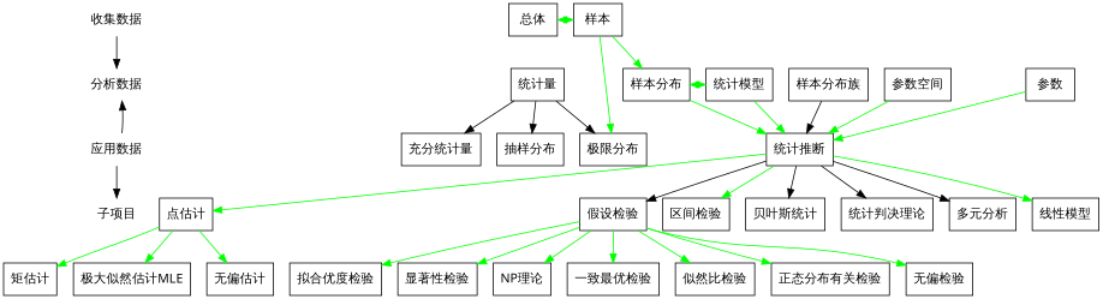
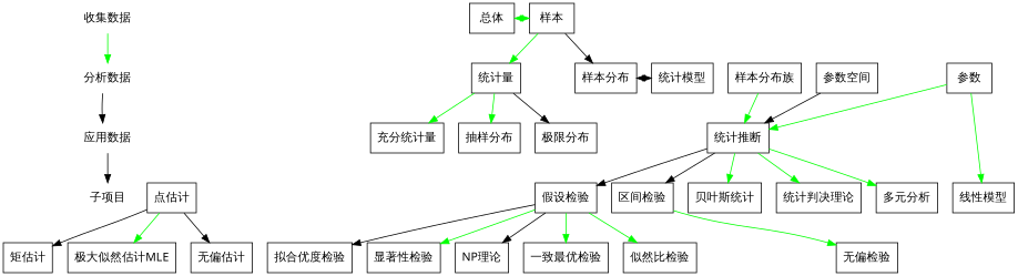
  digraph {
    fontname="Noto Sans"
    node [fontname="Noto Sans" shape=rect]
    edge [fontname="Noto Sans" color=green]
    "收集数据" [shape=plaintext]
    "分析数据" [shape=plaintext]
    "应用数据" [shape=plaintext]
    "子项目" [shape=plaintext]
    n5 [label="样本"]
    n6 [label="总体"]
    n7 [label="样本分布"]
    n8 [label="统计模型"]
    n9 [label="统计推断"]
    n10 [label="样本分布族"]
    n11 [label="参数"]
    n12 [label="参数空间"]
    n13 [label="统计量"]
    n14 [label="充分统计量"]
    n15 [label="极限分布"]
    n16 [label="抽样分布"]
    n17 [label="点估计"]
    n18 [label="矩估计"]
    n19 [label="极大似然估计MLE"]
    n20 [label="无偏估计"]
    n21 [label="假设检验"]
    n22 [label="拟合优度检验"]
    n23 [label="显著性检验"]
    n24 [label="NP理论"]
    n25 [label="一致最优检验"]
    n26 [label="无偏检验"]
    n27 [label="似然比检验"]
-   n28 [label="正态分布有关检验"]
    n29 [label="区间检验"]
    n30 [label="贝叶斯统计"]
    n31 [label="统计判决理论"]
    n32 [label="线性模型"]
    n33 [label="多元分析"]
    subgraph sub_1 {
      "收集数据"
      "分析数据"
      "应用数据"
      "子项目"
    }
    subgraph sub_2 {
      n5
      n6
      n7
      n8
      n9
      n10
      n11
      n12
      n13
      n14
      n15
      n16
      n17
      n18
      n19
      n20
      n21
      n22
      n23
      n24
      n25
      n26
      n27
-     n28
      n29
      n30
      n31
      n32
      n33
    }
    subgraph sub_3 {
      rank=same
      "收集数据"
      n5
      n6
    }
    subgraph sub_4 {
      rank=same
      "分析数据"
      n7
      n8
      n10
      n11
      n12
      n13
    }
    subgraph sub_5 {
      rank=same
      "应用数据"
      n9
    }
    subgraph sub_6 {
      rank=same
      "子项目"
      n17
      n21
      n29
      n30
      n31
      n32
      n33
    }
    subgraph sub_7 {
      n5
      n6
      n7
      n8
      n9
      n10
      n11
      n12
      n13
      n14
      n15
      n16
      n17
      n18
      n19
      n20
      n21
      n22
      n23
      n24
      n25
      n26
      n27
-     n28
      n29
      n30
      n31
      n32
      n33
    }
-   "收集数据" -> "分析数据" [color=""]
-   "应用数据" -> "分析数据" [color=""]
+   "收集数据" -> "分析数据"
+   "分析数据" -> "应用数据" [color=""]
    "应用数据" -> "子项目" [color=""]
-   n5 -> n7
-   n5 -> n15
+   n5 -> n7 [color=black]
+   n5 -> n13
    n6 -> n5 [dir=both]
-   n7 -> n8 [dir=both]
-   n7 -> n9
-   n8 -> n9
-   n9 -> n17
+   n7 -> n8 [color=black dir=both]
    n9 -> n21 [color=black]
-   n9 -> n29
-   n9 -> n30 [color=black]
-   n9 -> n31 [color=black]
-   n9 -> n32
-   n9 -> n33 [color=black]
-   n10 -> n9 [color=black]
+   n9 -> n29 [color=black]
+   n9 -> n30
+   n9 -> n31
+   n11 -> n32
+   n9 -> n33
+   n10 -> n9
    n11 -> n9
-   n12 -> n9
-   n13 -> n14 [color=black]
+   n12 -> n9 [color=black]
+   n13 -> n14
    n13 -> n15 [color=black]
-   n13 -> n16 [color=black]
-   n17 -> n18
+   n13 -> n16
+   n17 -> n18 [color=black]
    n17 -> n19
-   n17 -> n20
-   n21 -> n22
+   n17 -> n20 [color=black]
+   n21 -> n22 [color=black]
    n21 -> n23
-   n21 -> n24
+   n21 -> n24 [color=black]
    n21 -> n25
-   n21 -> n26
+   n29 -> n26
    n21 -> n27
-   n21 -> n28
  }
